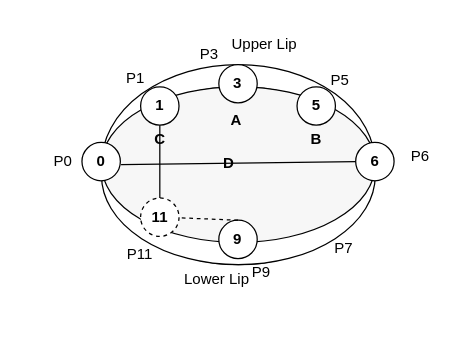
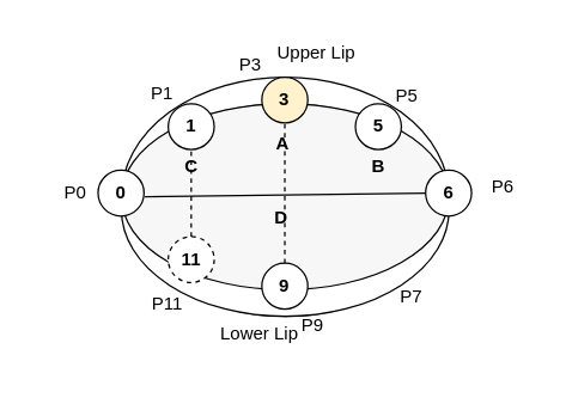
  <mxCell id="0" />
  <mxCell id="1" parent="0" />
  <mxCell id="2" value="" style="group" vertex="1" connectable="0" parent="1"><mxGeometry x="65" y="51" width="250" height="196.44" as="geometry" /></mxCell>
  <mxCell id="3" value="" style="ellipse;whiteSpace=wrap;html=1;" vertex="1" parent="2"><mxGeometry x="15.625" width="218.75" height="160" as="geometry" /></mxCell>
  <mxCell id="4" value="" style="ellipse;whiteSpace=wrap;html=1;" vertex="1" parent="2"><mxGeometry x="15.625" y="17.778" width="218.75" height="142.222" as="geometry" /></mxCell>
  <mxCell id="5" value="" style="ellipse;whiteSpace=wrap;html=1;gradientColor=none;fillColor=light-dark(#F7F7F7,#282828);" vertex="1" parent="2"><mxGeometry x="15.625" y="17.778" width="218.75" height="124.444" as="geometry" /></mxCell>
  <mxCell id="6" value="&lt;b&gt;0&lt;/b&gt;" style="ellipse;whiteSpace=wrap;html=1;aspect=fixed;" vertex="1" parent="2"><mxGeometry y="62.222" width="30.682" height="30.682" as="geometry" /></mxCell>
  <mxCell id="7" value="&lt;b&gt;6&lt;/b&gt;" style="ellipse;whiteSpace=wrap;html=1;aspect=fixed;" vertex="1" parent="2"><mxGeometry x="218.75" y="62.222" width="30.682" height="30.682" as="geometry" /></mxCell>
  <mxCell id="8" value="&lt;b&gt;1&lt;/b&gt;" style="ellipse;whiteSpace=wrap;html=1;aspect=fixed;" vertex="1" parent="2"><mxGeometry x="46.875" y="17.778" width="30.682" height="30.682" as="geometry" /></mxCell>
  <mxCell id="9" value="&lt;b&gt;11&lt;/b&gt;" style="ellipse;whiteSpace=wrap;html=1;aspect=fixed;dashed=1;" vertex="1" parent="2"><mxGeometry x="46.875" y="106.667" width="30.682" height="30.682" as="geometry" /></mxCell>
  <mxCell id="10" value="&lt;b&gt;9&lt;/b&gt;" style="ellipse;whiteSpace=wrap;html=1;aspect=fixed;" vertex="1" parent="2"><mxGeometry x="109.375" y="124.444" width="30.682" height="30.682" as="geometry" /></mxCell>
- <mxCell id="11" value="&lt;b&gt;3&lt;/b&gt;" style="ellipse;whiteSpace=wrap;html=1;aspect=fixed;" vertex="1" parent="2"><mxGeometry x="109.375" width="30.682" height="30.682" as="geometry" /></mxCell>
+ <mxCell id="11" value="&lt;b&gt;3&lt;/b&gt;" style="ellipse;whiteSpace=wrap;html=1;aspect=fixed;fillColor=#fff2cc;" vertex="1" parent="2"><mxGeometry x="109.375" width="30.682" height="30.682" as="geometry" /></mxCell>
  <mxCell id="12" value="&lt;b&gt;5&lt;/b&gt;" style="ellipse;whiteSpace=wrap;html=1;aspect=fixed;" vertex="1" parent="2"><mxGeometry x="171.875" y="17.778" width="30.682" height="30.682" as="geometry" /></mxCell>
  <mxCell id="13" value="" style="endArrow=none;html=1;rounded=0;entryX=0;entryY=0.5;entryDx=0;entryDy=0;" edge="1" parent="2" target="7"><mxGeometry width="50" height="50" relative="1" as="geometry"><mxPoint x="31.25" y="80" as="sourcePoint" /><mxPoint x="93.75" as="targetPoint" /></mxGeometry></mxCell>
- <mxCell id="14" value="" style="endArrow=none;html=1;rounded=0;exitX=0.5;exitY=0;exitDx=0;exitDy=0;entryX=0.5;entryY=1;entryDx=0;entryDy=0;dashed=0;" edge="1" parent="2" source="9" target="8"><mxGeometry width="50" height="50" relative="1" as="geometry"><mxPoint x="-15.625" y="142.222" as="sourcePoint" /><mxPoint x="62.5" y="53.333" as="targetPoint" /></mxGeometry></mxCell>
- <mxCell id="15" value="" style="endArrow=none;html=1;rounded=0;exitX=0.5;exitY=0;exitDx=0;exitDy=0;dashed=1;" edge="1" parent="2" source="10" target="9"><mxGeometry width="50" height="50" relative="1" as="geometry"><mxPoint x="124.219" y="97.778" as="sourcePoint" /><mxPoint x="124.219" y="44.444" as="targetPoint" /></mxGeometry></mxCell>
+ <mxCell id="14" value="" style="endArrow=none;html=1;rounded=0;exitX=0.5;exitY=0;exitDx=0;exitDy=0;entryX=0.5;entryY=1;entryDx=0;entryDy=0;dashed=1;" edge="1" parent="2" source="9" target="8"><mxGeometry width="50" height="50" relative="1" as="geometry"><mxPoint x="-15.625" y="142.222" as="sourcePoint" /><mxPoint x="62.5" y="53.333" as="targetPoint" /></mxGeometry></mxCell>
+ <mxCell id="15" value="" style="endArrow=none;html=1;rounded=0;exitX=0.5;exitY=0;exitDx=0;exitDy=0;entryX=0.5;entryY=1;entryDx=0;entryDy=0;dashed=1;" edge="1" parent="2" source="10" target="11"><mxGeometry width="50" height="50" relative="1" as="geometry"><mxPoint x="124.219" y="97.778" as="sourcePoint" /><mxPoint x="124.219" y="44.444" as="targetPoint" /></mxGeometry></mxCell>
  <mxCell id="16" value="&lt;b&gt;A&lt;/b&gt;" style="text;html=1;align=center;verticalAlign=middle;resizable=0;points=[];autosize=1;strokeColor=none;fillColor=none;" vertex="1" parent="2"><mxGeometry x="107.826" y="29.977" width="30" height="30" as="geometry" /></mxCell>
  <mxCell id="17" value="&lt;b&gt;B&lt;/b&gt;" style="text;html=1;align=center;verticalAlign=middle;resizable=0;points=[];autosize=1;strokeColor=none;fillColor=none;" vertex="1" parent="2"><mxGeometry x="171.87" y="45.463" width="30" height="30" as="geometry" /></mxCell>
  <mxCell id="18" value="&lt;b&gt;C&lt;/b&gt;" style="text;html=1;align=center;verticalAlign=middle;resizable=0;points=[];autosize=1;strokeColor=none;fillColor=none;" vertex="1" parent="2"><mxGeometry x="46.609" y="45.463" width="30" height="30" as="geometry" /></mxCell>
- <mxCell id="19" value="&lt;b&gt;D&lt;/b&gt;" style="text;html=1;align=center;verticalAlign=middle;resizable=0;points=[];autosize=1;strokeColor=none;fillColor=none;" vertex="1" parent="2"><mxGeometry x="101.996" y="63.887" width="30" height="30" as="geometry" /></mxCell>
+ <mxCell id="19" value="&lt;b&gt;D&lt;/b&gt;" style="text;html=1;align=center;verticalAlign=middle;resizable=0;points=[];autosize=1;strokeColor=none;fillColor=none;" vertex="1" parent="2"><mxGeometry x="106.996" y="78.887" width="30" height="30" as="geometry" /></mxCell>
  <mxCell id="20" value="P1" style="text;html=1;align=center;verticalAlign=middle;whiteSpace=wrap;rounded=0;" vertex="1" parent="2"><mxGeometry x="13" y="-4.22" width="60" height="30" as="geometry" /></mxCell>
  <mxCell id="21" value="P5&lt;div&gt;&lt;br&gt;&lt;/div&gt;" style="text;html=1;align=center;verticalAlign=middle;whiteSpace=wrap;rounded=0;" vertex="1" parent="2"><mxGeometry x="186.43" y="12" width="40.57" height="15.78" as="geometry" /></mxCell>
  <mxCell id="22" value="P7&lt;div&gt;&lt;br&gt;&lt;/div&gt;" style="text;html=1;align=center;verticalAlign=middle;whiteSpace=wrap;rounded=0;" vertex="1" parent="2"><mxGeometry x="189.43" y="142.22" width="40.57" height="24.22" as="geometry" /></mxCell>
  <mxCell id="23" value="P11&lt;div&gt;&lt;br&gt;&lt;/div&gt;" style="text;html=1;align=center;verticalAlign=middle;whiteSpace=wrap;rounded=0;" vertex="1" parent="2"><mxGeometry x="25.68" y="147.13" width="40.57" height="24.22" as="geometry" /></mxCell>
  <mxCell id="24" value="P0" style="text;html=1;align=center;verticalAlign=middle;whiteSpace=wrap;rounded=0;" vertex="1" parent="1"><mxGeometry x="20" y="114" width="60" height="30" as="geometry" /></mxCell>
  <mxCell id="25" value="P3" style="text;html=1;align=center;verticalAlign=middle;whiteSpace=wrap;rounded=0;" vertex="1" parent="1"><mxGeometry x="137" y="28" width="60" height="30" as="geometry" /></mxCell>
  <mxCell id="26" value="P6&lt;div&gt;&lt;br&gt;&lt;/div&gt;" style="text;html=1;align=center;verticalAlign=middle;whiteSpace=wrap;rounded=0;" vertex="1" parent="1"><mxGeometry x="315" y="119.78" width="40.57" height="24.22" as="geometry" /></mxCell>
  <mxCell id="27" value="P9&lt;div&gt;&lt;br&gt;&lt;/div&gt;" style="text;html=1;align=center;verticalAlign=middle;whiteSpace=wrap;rounded=0;" vertex="1" parent="1"><mxGeometry x="187.71" y="212" width="40.57" height="24.22" as="geometry" /></mxCell>
  <mxCell id="28" value="Upper Lip" style="text;html=1;align=center;verticalAlign=middle;whiteSpace=wrap;rounded=0;" vertex="1" parent="1"><mxGeometry x="181" y="20" width="60" height="30" as="geometry" /></mxCell>
  <mxCell id="29" value="Lower Lip" style="text;html=1;align=center;verticalAlign=middle;whiteSpace=wrap;rounded=0;" vertex="1" parent="1"><mxGeometry x="142.83" y="208" width="60" height="30" as="geometry" /></mxCell>
